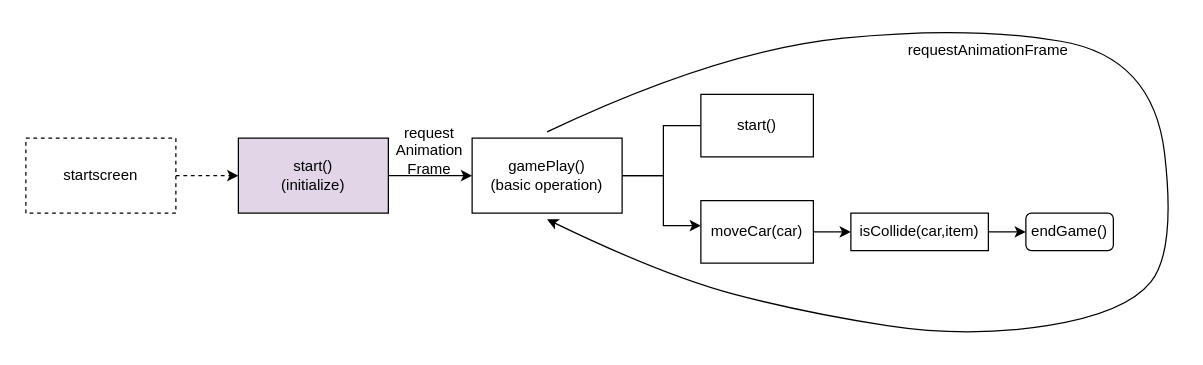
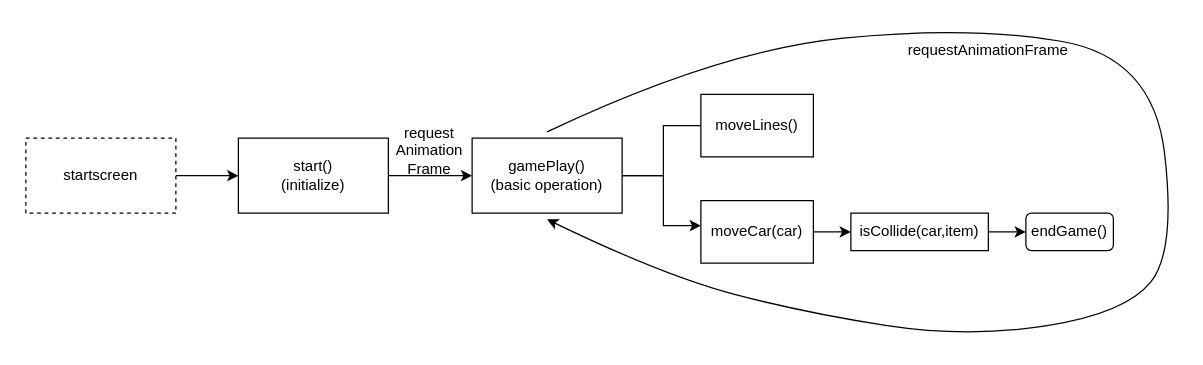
  <mxCell id="0" />
  <mxCell id="1" parent="0" />
- <mxCell id="2" value="" style="edgeStyle=orthogonalEdgeStyle;rounded=0;orthogonalLoop=1;jettySize=auto;html=1;dashed=1;" parent="1" source="3" target="5" edge="1"><mxGeometry relative="1" as="geometry" /></mxCell>
+ <mxCell id="2" value="" style="edgeStyle=orthogonalEdgeStyle;rounded=0;orthogonalLoop=1;jettySize=auto;html=1;" parent="1" source="3" target="5" edge="1"><mxGeometry relative="1" as="geometry" /></mxCell>
  <mxCell id="3" value="startscreen" style="rounded=0;whiteSpace=wrap;html=1;dashed=1;" parent="1" vertex="1"><mxGeometry x="20" y="110" width="120" height="60" as="geometry" /></mxCell>
  <mxCell id="4" value="" style="edgeStyle=orthogonalEdgeStyle;rounded=0;orthogonalLoop=1;jettySize=auto;html=1;" parent="1" source="5" target="8" edge="1"><mxGeometry relative="1" as="geometry" /></mxCell>
- <mxCell id="5" value="start()&lt;br&gt;(initialize)" style="rounded=0;whiteSpace=wrap;html=1;fillColor=#e1d5e7;" parent="1" vertex="1"><mxGeometry x="190" y="110" width="120" height="60" as="geometry" /></mxCell>
+ <mxCell id="5" value="start()&lt;br&gt;(initialize)" style="rounded=0;whiteSpace=wrap;html=1;" parent="1" vertex="1"><mxGeometry x="190" y="110" width="120" height="60" as="geometry" /></mxCell>
  <mxCell id="6" value="" style="edgeStyle=orthogonalEdgeStyle;rounded=0;orthogonalLoop=1;jettySize=auto;html=1;endArrow=none;" parent="1" source="8" target="14" edge="1"><mxGeometry relative="1" as="geometry"><Array as="points"><mxPoint x="530" y="140" /><mxPoint x="530" y="100" /></Array></mxGeometry></mxCell>
  <mxCell id="7" value="" style="edgeStyle=orthogonalEdgeStyle;rounded=0;orthogonalLoop=1;jettySize=auto;html=1;" parent="1" source="8" target="10" edge="1"><mxGeometry relative="1" as="geometry"><Array as="points"><mxPoint x="530" y="140" /><mxPoint x="530" y="180" /></Array></mxGeometry></mxCell>
  <mxCell id="8" value="gamePlay()&lt;br&gt;(basic operation)" style="rounded=0;whiteSpace=wrap;html=1;" parent="1" vertex="1"><mxGeometry x="377" y="110" width="120" height="60" as="geometry" /></mxCell>
  <mxCell id="9" value="" style="edgeStyle=orthogonalEdgeStyle;rounded=0;orthogonalLoop=1;jettySize=auto;html=1;" parent="1" source="10" target="12" edge="1"><mxGeometry relative="1" as="geometry" /></mxCell>
  <mxCell id="10" value="moveCar(car)" style="rounded=0;whiteSpace=wrap;html=1;" parent="1" vertex="1"><mxGeometry x="560" y="160" width="90" height="50" as="geometry" /></mxCell>
  <mxCell id="11" value="" style="edgeStyle=orthogonalEdgeStyle;rounded=0;orthogonalLoop=1;jettySize=auto;html=1;" parent="1" source="12" target="13" edge="1"><mxGeometry relative="1" as="geometry" /></mxCell>
  <mxCell id="12" value="isCollide(car,item)" style="rounded=0;whiteSpace=wrap;html=1;" parent="1" vertex="1"><mxGeometry x="680" y="170" width="110" height="30" as="geometry" /></mxCell>
  <mxCell id="13" value="endGame()" style="whiteSpace=wrap;html=1;rounded=1;" parent="1" vertex="1"><mxGeometry x="820" y="170" width="70" height="30" as="geometry" /></mxCell>
- <mxCell id="14" value="start()" style="rounded=0;whiteSpace=wrap;html=1;" parent="1" vertex="1"><mxGeometry x="560" y="75" width="90" height="50" as="geometry" /></mxCell>
+ <mxCell id="14" value="moveLines()" style="rounded=0;whiteSpace=wrap;html=1;" parent="1" vertex="1"><mxGeometry x="560" y="75" width="90" height="50" as="geometry" /></mxCell>
  <mxCell id="15" value="request&lt;br&gt;Animation&lt;br&gt;Frame" style="text;html=1;strokeColor=none;fillColor=none;align=center;verticalAlign=middle;whiteSpace=wrap;rounded=0;" parent="1" vertex="1"><mxGeometry x="323" y="100" width="40" height="40" as="geometry" /></mxCell>
  <mxCell id="16" value="" style="curved=1;endArrow=classic;html=1;" parent="1" edge="1"><mxGeometry width="50" height="50" relative="1" as="geometry"><mxPoint x="437" y="105" as="sourcePoint" /><mxPoint x="437" y="175" as="targetPoint" /><Array as="points"><mxPoint x="574" y="40" /><mxPoint x="774" y="20" /><mxPoint x="922" y="45" /><mxPoint x="940" y="200" /><mxPoint x="900" y="250" /><mxPoint x="774" y="270" /><mxPoint x="644" y="250" /><mxPoint x="530" y="220" /></Array></mxGeometry></mxCell>
  <mxCell id="17" value="requestAnimationFrame" style="text;html=1;strokeColor=none;fillColor=none;align=center;verticalAlign=middle;whiteSpace=wrap;rounded=0;" parent="1" vertex="1"><mxGeometry x="770" y="30" width="40" height="20" as="geometry" /></mxCell>
